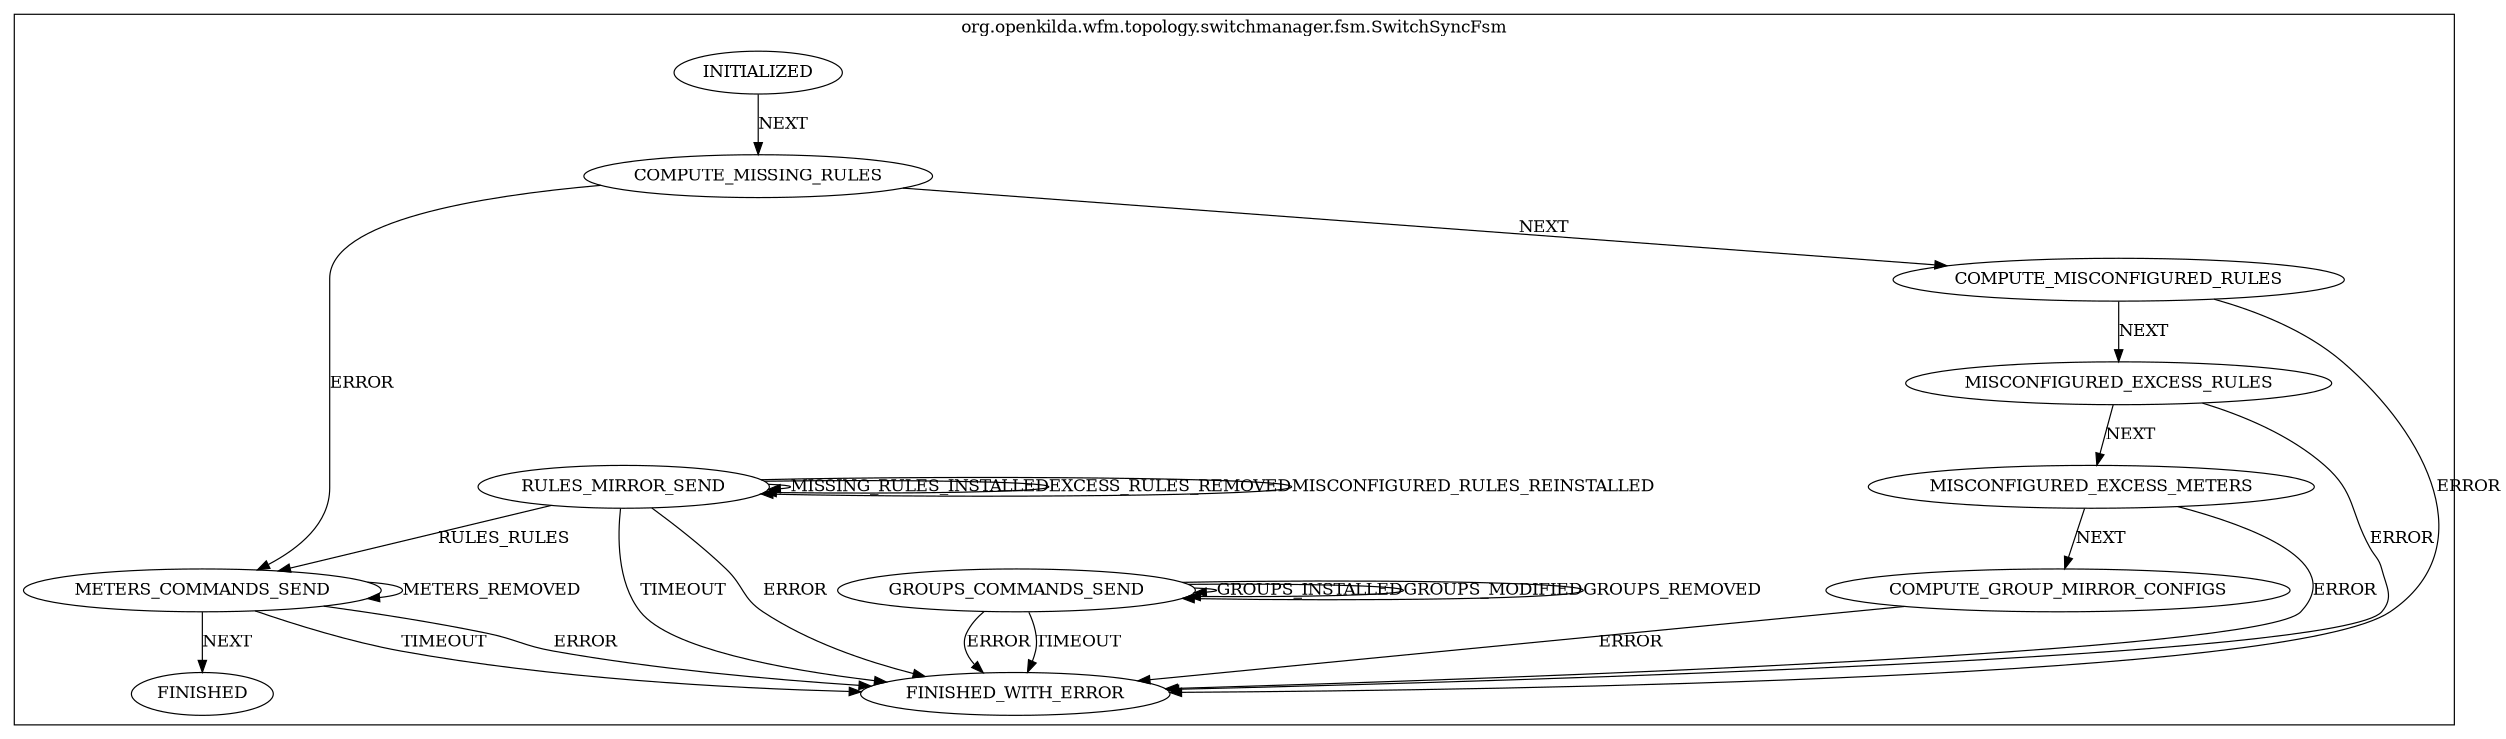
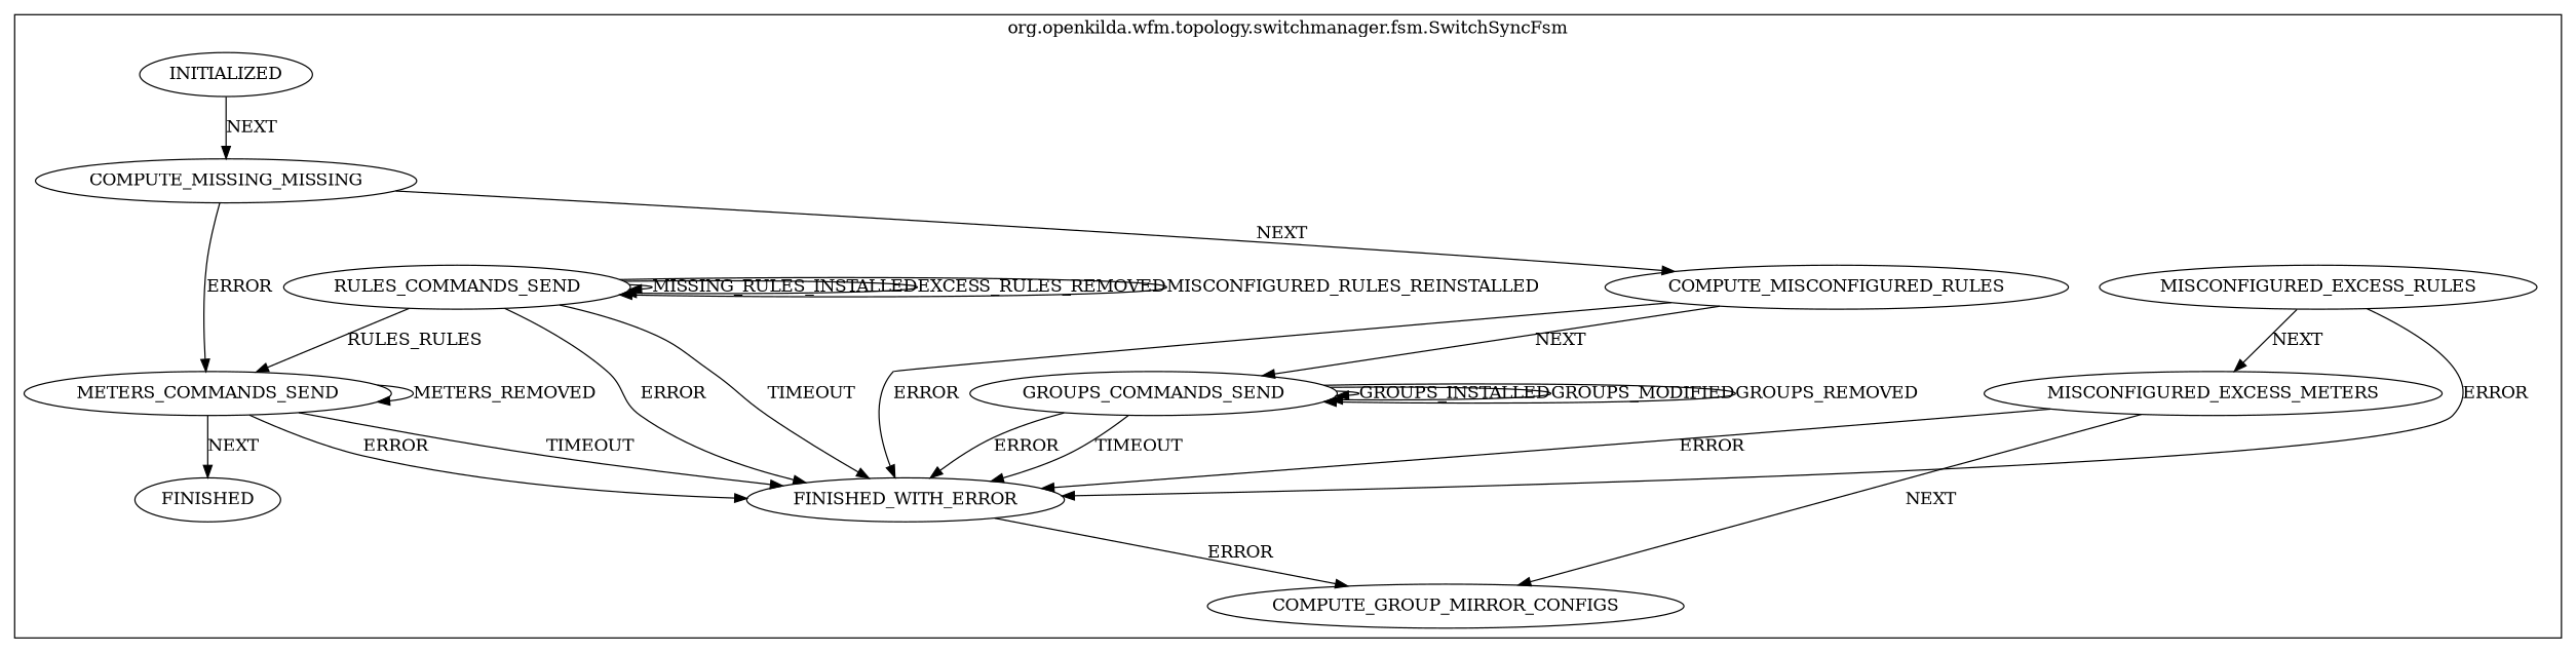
  digraph {
    compound=true
    n1 [label=GROUPS_COMMANDS_SEND]
-   n2 [label=RULES_MIRROR_SEND]
+   n2 [label=RULES_COMMANDS_SEND]
    n3 [label=FINISHED_WITH_ERROR]
    n4 [label=METERS_COMMANDS_SEND]
    n5 [label=FINISHED]
    n6 [label=INITIALIZED]
-   n7 [label=COMPUTE_MISSING_RULES]
+   n7 [label=COMPUTE_MISSING_MISSING]
    n8 [label=MISCONFIGURED_EXCESS_RULES]
    n9 [label=MISCONFIGURED_EXCESS_METERS]
    n10 [label=COMPUTE_GROUP_MIRROR_CONFIGS]
    n11 [label=COMPUTE_MISCONFIGURED_RULES]
    subgraph cluster_1 {
      label="org.openkilda.wfm.topology.switchmanager.fsm.SwitchSyncFsm"
      n1
      n2
      n3
      n4
      n5
      n6
      n7
      n8
      n9
      n10
      n11
    }
    n1 -> n1 [label=GROUPS_INSTALLED]
    n1 -> n1 [label=GROUPS_MODIFIED]
    n1 -> n1 [label=GROUPS_REMOVED]
    n1 -> n3 [label=TIMEOUT]
    n1 -> n3 [label=ERROR]
    n2 -> n2 [label=MISSING_RULES_INSTALLED]
    n2 -> n2 [label=EXCESS_RULES_REMOVED]
    n2 -> n2 [label=MISCONFIGURED_RULES_REINSTALLED]
    n2 -> n3 [label=TIMEOUT]
    n2 -> n3 [label=ERROR]
    n2 -> n4 [label=RULES_RULES]
    n4 -> n3 [label=TIMEOUT]
    n4 -> n3 [label=ERROR]
    n4 -> n4 [label=METERS_REMOVED]
    n4 -> n5 [label=NEXT]
    n6 -> n7 [label=NEXT]
    n7 -> n4 [label=ERROR]
    n7 -> n11 [label=NEXT]
    n8 -> n3 [label=ERROR]
    n8 -> n9 [label=NEXT]
    n9 -> n3 [label=ERROR]
    n9 -> n10 [label=NEXT]
-   n10 -> n3 [label=ERROR]
+   n3 -> n10 [label=ERROR]
    n11 -> n3 [label=ERROR]
-   n11 -> n8 [label=NEXT]
+   n11 -> n1 [label=NEXT]
  }
